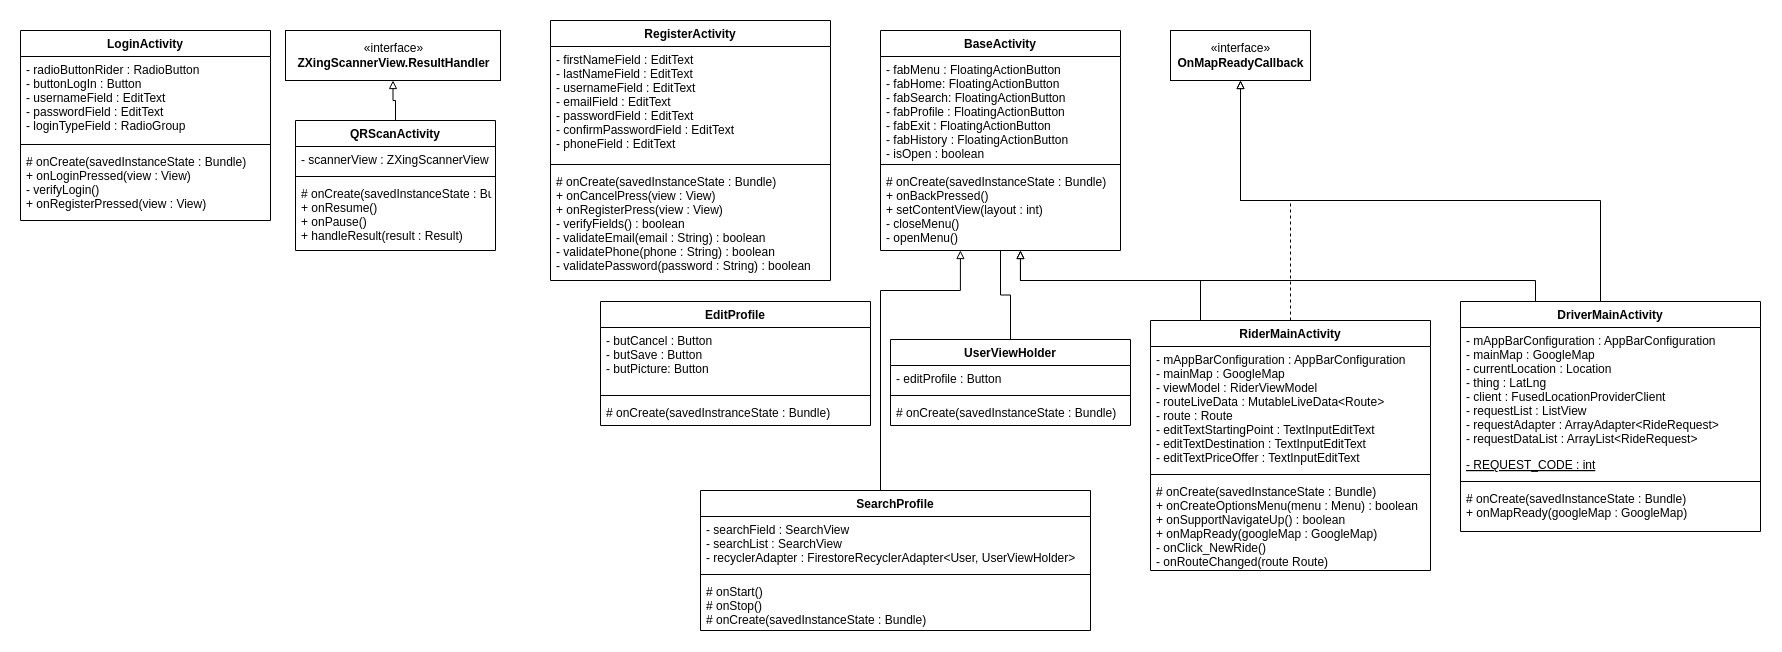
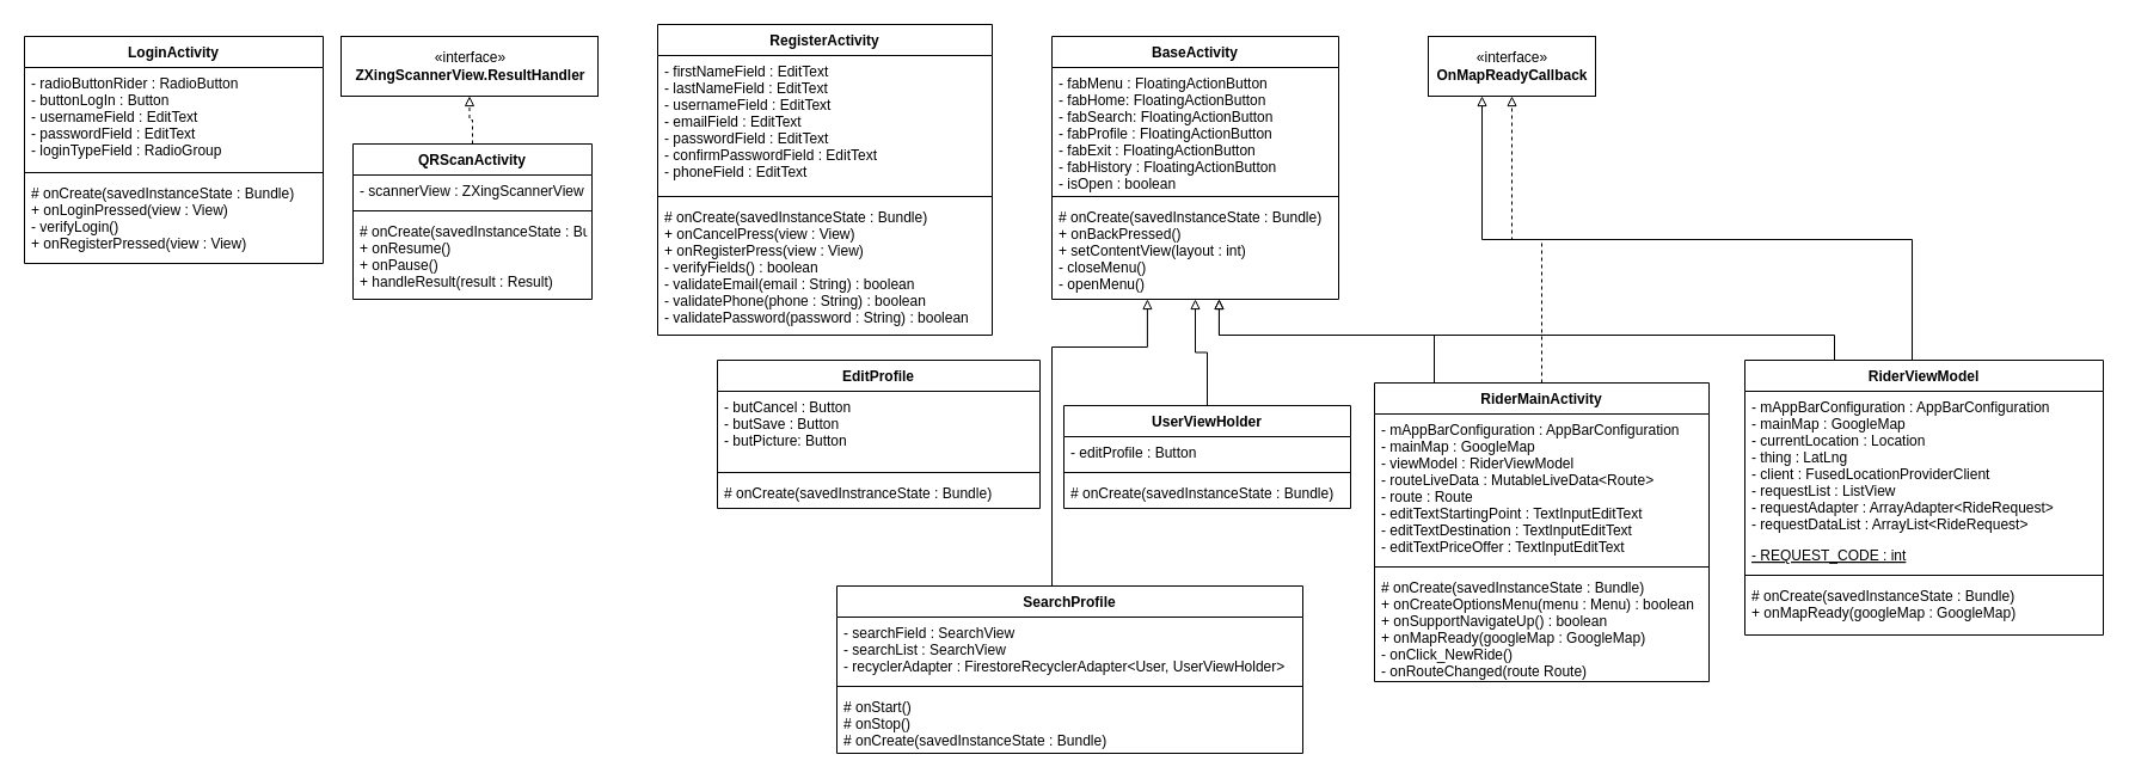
  <mxCell id="0" />
  <mxCell id="1" parent="0" />
  <mxCell id="2" parent="1" style="edgeStyle=orthogonalEdgeStyle;rounded=0;orthogonalLoop=1;jettySize=auto;html=1;exitX=0.5;exitY=0;exitDx=0;exitDy=0;dashed=0;endArrow=block;endFill=0;" target="29" source="4" edge="1"><mxGeometry as="geometry" relative="1"><Array as="points"><mxPoint y="301" x="1600" /><mxPoint y="200" x="1600" /><mxPoint y="200" x="1240" /></Array></mxGeometry></mxCell>
  <mxCell id="3" parent="1" style="edgeStyle=orthogonalEdgeStyle;rounded=0;orthogonalLoop=1;jettySize=auto;html=1;exitX=0.25;exitY=0;exitDx=0;exitDy=0;endArrow=block;endFill=0;" source="4" edge="1"><mxGeometry as="geometry" relative="1"><mxPoint as="targetPoint" y="250" x="1020" /><Array as="points"><mxPoint y="280" x="1535" /><mxPoint y="280" x="1020" /></Array></mxGeometry></mxCell>
- <mxCell id="4" value="DriverMainActivity" parent="1" style="swimlane;fontStyle=1;align=center;verticalAlign=top;childLayout=stackLayout;horizontal=1;startSize=26;horizontalStack=0;resizeParent=1;resizeParentMax=0;resizeLast=0;collapsible=1;marginBottom=0;" vertex="1"><mxGeometry as="geometry" y="301" x="1460" height="230" width="300" /></mxCell>
+ <mxCell id="4" value="RiderViewModel" parent="1" style="swimlane;fontStyle=1;align=center;verticalAlign=top;childLayout=stackLayout;horizontal=1;startSize=26;horizontalStack=0;resizeParent=1;resizeParentMax=0;resizeLast=0;collapsible=1;marginBottom=0;" vertex="1"><mxGeometry as="geometry" y="301" x="1460" height="230" width="300" /></mxCell>
  <mxCell id="5" value="- mAppBarConfiguration : AppBarConfiguration&#10;- mainMap : GoogleMap&#10;- currentLocation : Location&#10;- thing : LatLng&#10;- client : FusedLocationProviderClient&#10;- requestList : ListView&#10;- requestAdapter : ArrayAdapter&lt;RideRequest&gt;&#10;- requestDataList : ArrayList&lt;RideRequest&gt;&#10;&#10;" parent="4" style="text;strokeColor=none;fillColor=none;align=left;verticalAlign=top;spacingLeft=4;spacingRight=4;overflow=hidden;rotatable=0;points=[[0,0.5],[1,0.5]];portConstraint=eastwest;fontStyle=0" vertex="1"><mxGeometry as="geometry" y="26" height="124" width="300" /></mxCell>
  <mxCell id="6" value="- REQUEST_CODE : int" parent="4" style="text;strokeColor=none;fillColor=none;align=left;verticalAlign=top;spacingLeft=4;spacingRight=4;overflow=hidden;rotatable=0;points=[[0,0.5],[1,0.5]];portConstraint=eastwest;fontStyle=4" vertex="1"><mxGeometry as="geometry" y="150" height="26" width="300" /></mxCell>
  <mxCell id="7" value="" parent="4" style="line;strokeWidth=1;fillColor=none;align=left;verticalAlign=middle;spacingTop=-1;spacingLeft=3;spacingRight=3;rotatable=0;labelPosition=right;points=[];portConstraint=eastwest;" vertex="1"><mxGeometry as="geometry" y="176" height="8" width="300" /></mxCell>
  <mxCell id="8" value="# onCreate(savedInstanceState : Bundle)&#10;+ onMapReady(googleMap : GoogleMap)&#10;" parent="4" style="text;strokeColor=none;fillColor=none;align=left;verticalAlign=top;spacingLeft=4;spacingRight=4;overflow=hidden;rotatable=0;points=[[0,0.5],[1,0.5]];portConstraint=eastwest;" vertex="1"><mxGeometry as="geometry" y="184" height="46" width="300" /></mxCell>
  <mxCell id="9" value="LoginActivity" parent="1" style="swimlane;fontStyle=1;align=center;verticalAlign=top;childLayout=stackLayout;horizontal=1;startSize=26;horizontalStack=0;resizeParent=1;resizeParentMax=0;resizeLast=0;collapsible=1;marginBottom=0;" vertex="1"><mxGeometry as="geometry" y="30" x="20" height="190" width="250" /></mxCell>
  <mxCell id="10" value="- radioButtonRider : RadioButton&#10;- buttonLogIn : Button&#10;- usernameField : EditText&#10;- passwordField : EditText&#10;- loginTypeField : RadioGroup&#10;&#10;&#10;&#10;&#10;" parent="9" style="text;strokeColor=none;fillColor=none;align=left;verticalAlign=top;spacingLeft=4;spacingRight=4;overflow=hidden;rotatable=0;points=[[0,0.5],[1,0.5]];portConstraint=eastwest;" vertex="1"><mxGeometry as="geometry" y="26" height="84" width="250" /></mxCell>
  <mxCell id="11" value="" parent="9" style="line;strokeWidth=1;fillColor=none;align=left;verticalAlign=middle;spacingTop=-1;spacingLeft=3;spacingRight=3;rotatable=0;labelPosition=right;points=[];portConstraint=eastwest;" vertex="1"><mxGeometry as="geometry" y="110" height="8" width="250" /></mxCell>
  <mxCell id="12" value="# onCreate(savedInstanceState : Bundle)&#10;+ onLoginPressed(view : View)&#10;- verifyLogin()&#10;+ onRegisterPressed(view : View)&#10;" parent="9" style="text;strokeColor=none;fillColor=none;align=left;verticalAlign=top;spacingLeft=4;spacingRight=4;overflow=hidden;rotatable=0;points=[[0,0.5],[1,0.5]];portConstraint=eastwest;" vertex="1"><mxGeometry as="geometry" y="118" height="72" width="250" /></mxCell>
- <mxCell id="13" parent="1" style="edgeStyle=orthogonalEdgeStyle;rounded=0;orthogonalLoop=1;jettySize=auto;html=1;entryX=0.5;entryY=1;entryDx=0;entryDy=0;dashed=0;endArrow=block;endFill=0;" target="18" source="14" edge="1"><mxGeometry as="geometry" relative="1" /></mxCell>
+ <mxCell id="13" parent="1" style="edgeStyle=orthogonalEdgeStyle;rounded=0;orthogonalLoop=1;jettySize=auto;html=1;entryX=0.5;entryY=1;entryDx=0;entryDy=0;dashed=1;endArrow=block;endFill=0;" target="18" source="14" edge="1"><mxGeometry as="geometry" relative="1" /></mxCell>
  <mxCell id="14" value="QRScanActivity" parent="1" style="swimlane;fontStyle=1;align=center;verticalAlign=top;childLayout=stackLayout;horizontal=1;startSize=26;horizontalStack=0;resizeParent=1;resizeParentMax=0;resizeLast=0;collapsible=1;marginBottom=0;" vertex="1"><mxGeometry as="geometry" y="120" x="295" height="130" width="200" /></mxCell>
  <mxCell id="15" value="- scannerView : ZXingScannerView" parent="14" style="text;strokeColor=none;fillColor=none;align=left;verticalAlign=top;spacingLeft=4;spacingRight=4;overflow=hidden;rotatable=0;points=[[0,0.5],[1,0.5]];portConstraint=eastwest;" vertex="1"><mxGeometry as="geometry" y="26" height="26" width="200" /></mxCell>
  <mxCell id="16" value="" parent="14" style="line;strokeWidth=1;fillColor=none;align=left;verticalAlign=middle;spacingTop=-1;spacingLeft=3;spacingRight=3;rotatable=0;labelPosition=right;points=[];portConstraint=eastwest;" vertex="1"><mxGeometry as="geometry" y="52" height="8" width="200" /></mxCell>
  <mxCell id="17" value="# onCreate(savedInstanceState : Bundle)&#10;+ onResume()&#10;+ onPause()&#10;+ handleResult(result : Result)&#10;" parent="14" style="text;strokeColor=none;fillColor=none;align=left;verticalAlign=top;spacingLeft=4;spacingRight=4;overflow=hidden;rotatable=0;points=[[0,0.5],[1,0.5]];portConstraint=eastwest;" vertex="1"><mxGeometry as="geometry" y="60" height="70" width="200" /></mxCell>
  <mxCell id="18" value="«interface»&lt;br&gt;&lt;b&gt;ZXingScannerView.ResultHandler&lt;/b&gt;" parent="1" style="html=1;" vertex="1"><mxGeometry x="285" y="30" as="geometry" height="50" width="215" /></mxCell>
  <mxCell id="19" value="RegisterActivity" parent="1" style="swimlane;fontStyle=1;align=center;verticalAlign=top;childLayout=stackLayout;horizontal=1;startSize=26;horizontalStack=0;resizeParent=1;resizeParentMax=0;resizeLast=0;collapsible=1;marginBottom=0;" vertex="1"><mxGeometry as="geometry" y="20" x="550" height="260" width="280" /></mxCell>
  <mxCell id="20" value="- firstNameField : EditText&#10;- lastNameField : EditText&#10;- usernameField : EditText&#10;- emailField : EditText&#10;- passwordField : EditText&#10;- confirmPasswordField : EditText&#10;- phoneField : EditText" parent="19" style="text;strokeColor=none;fillColor=none;align=left;verticalAlign=top;spacingLeft=4;spacingRight=4;overflow=hidden;rotatable=0;points=[[0,0.5],[1,0.5]];portConstraint=eastwest;" vertex="1"><mxGeometry as="geometry" y="26" height="114" width="280" /></mxCell>
  <mxCell id="21" value="" parent="19" style="line;strokeWidth=1;fillColor=none;align=left;verticalAlign=middle;spacingTop=-1;spacingLeft=3;spacingRight=3;rotatable=0;labelPosition=right;points=[];portConstraint=eastwest;" vertex="1"><mxGeometry as="geometry" y="140" height="8" width="280" /></mxCell>
  <mxCell id="22" value="# onCreate(savedInstanceState : Bundle)&#10;+ onCancelPress(view : View)&#10;+ onRegisterPress(view : View)&#10;- verifyFields() : boolean&#10;- validateEmail(email : String) : boolean&#10;- validatePhone(phone : String) : boolean&#10;- validatePassword(password : String) : boolean&#10;" parent="19" style="text;strokeColor=none;fillColor=none;align=left;verticalAlign=top;spacingLeft=4;spacingRight=4;overflow=hidden;rotatable=0;points=[[0,0.5],[1,0.5]];portConstraint=eastwest;" vertex="1"><mxGeometry as="geometry" y="148" height="112" width="280" /></mxCell>
  <mxCell id="23" parent="1" style="edgeStyle=orthogonalEdgeStyle;rounded=0;orthogonalLoop=1;jettySize=auto;html=1;entryX=0.5;entryY=1;entryDx=0;entryDy=0;dashed=1;endArrow=block;endFill=0;" target="29" source="25" edge="1"><mxGeometry as="geometry" relative="1" /></mxCell>
  <mxCell id="24" parent="1" style="edgeStyle=orthogonalEdgeStyle;rounded=0;orthogonalLoop=1;jettySize=auto;html=1;exitX=0.25;exitY=0;exitDx=0;exitDy=0;entryX=0.583;entryY=1;entryDx=0;entryDy=0;entryPerimeter=0;endArrow=block;endFill=0;" target="33" source="25" edge="1"><mxGeometry as="geometry" relative="1"><Array as="points"><mxPoint y="280" x="1200" /><mxPoint y="280" x="1020" /></Array></mxGeometry></mxCell>
  <mxCell id="25" value="RiderMainActivity" parent="1" style="swimlane;fontStyle=1;align=center;verticalAlign=top;childLayout=stackLayout;horizontal=1;startSize=26;horizontalStack=0;resizeParent=1;resizeParentMax=0;resizeLast=0;collapsible=1;marginBottom=0;" vertex="1"><mxGeometry as="geometry" y="320" x="1150" height="250" width="280" /></mxCell>
  <mxCell id="26" value="- mAppBarConfiguration : AppBarConfiguration&#10;- mainMap : GoogleMap&#10;- viewModel : RiderViewModel&#10;- routeLiveData : MutableLiveData&lt;Route&gt;&#10;- route : Route&#10;- editTextStartingPoint : TextInputEditText&#10;- editTextDestination : TextInputEditText&#10;- editTextPriceOffer : TextInputEditText&#10;" parent="25" style="text;strokeColor=none;fillColor=none;align=left;verticalAlign=top;spacingLeft=4;spacingRight=4;overflow=hidden;rotatable=0;points=[[0,0.5],[1,0.5]];portConstraint=eastwest;" vertex="1"><mxGeometry as="geometry" y="26" height="124" width="280" /></mxCell>
  <mxCell id="27" value="" parent="25" style="line;strokeWidth=1;fillColor=none;align=left;verticalAlign=middle;spacingTop=-1;spacingLeft=3;spacingRight=3;rotatable=0;labelPosition=right;points=[];portConstraint=eastwest;" vertex="1"><mxGeometry as="geometry" y="150" height="8" width="280" /></mxCell>
  <mxCell id="28" value="# onCreate(savedInstanceState : Bundle)&#10;+ onCreateOptionsMenu(menu : Menu) : boolean&#10;+ onSupportNavigateUp() : boolean&#10;+ onMapReady(googleMap : GoogleMap)&#10;- onClick_NewRide()&#10;- onRouteChanged(route Route)&#10;" parent="25" style="text;strokeColor=none;fillColor=none;align=left;verticalAlign=top;spacingLeft=4;spacingRight=4;overflow=hidden;rotatable=0;points=[[0,0.5],[1,0.5]];portConstraint=eastwest;" vertex="1"><mxGeometry as="geometry" y="158" height="92" width="280" /></mxCell>
- <mxCell id="29" value="«interface»&lt;br&gt;&lt;div&gt;&lt;b&gt;OnMapReadyCallback&lt;/b&gt;&lt;/div&gt;" parent="1" style="html=1;" vertex="1"><mxGeometry as="geometry" y="30" x="1170" height="50" width="140" /></mxCell>
+ <mxCell id="29" value="«interface»&lt;br&gt;&lt;div&gt;&lt;b&gt;OnMapReadyCallback&lt;/b&gt;&lt;/div&gt;" parent="1" style="html=1;" vertex="1"><mxGeometry x="1195" y="30" as="geometry" height="50" width="140" /></mxCell>
  <mxCell id="30" value="BaseActivity&#10;" parent="1" style="swimlane;fontStyle=1;align=center;verticalAlign=top;childLayout=stackLayout;horizontal=1;startSize=26;horizontalStack=0;resizeParent=1;resizeParentMax=0;resizeLast=0;collapsible=1;marginBottom=0;" vertex="1"><mxGeometry as="geometry" y="30" x="880" height="220" width="240" /></mxCell>
  <mxCell id="31" value="- fabMenu : FloatingActionButton&#10;- fabHome: FloatingActionButton&#10;- fabSearch: FloatingActionButton&#10;- fabProfile : FloatingActionButton&#10;- fabExit : FloatingActionButton&#10;- fabHistory : FloatingActionButton&#10;- isOpen : boolean&#10;" parent="30" style="text;strokeColor=none;fillColor=none;align=left;verticalAlign=top;spacingLeft=4;spacingRight=4;overflow=hidden;rotatable=0;points=[[0,0.5],[1,0.5]];portConstraint=eastwest;" vertex="1"><mxGeometry as="geometry" y="26" height="104" width="240" /></mxCell>
  <mxCell id="32" value="" parent="30" style="line;strokeWidth=1;fillColor=none;align=left;verticalAlign=middle;spacingTop=-1;spacingLeft=3;spacingRight=3;rotatable=0;labelPosition=right;points=[];portConstraint=eastwest;" vertex="1"><mxGeometry as="geometry" y="130" height="8" width="240" /></mxCell>
  <mxCell id="33" value="# onCreate(savedInstanceState : Bundle)&#10;+ onBackPressed()&#10;+ setContentView(layout : int)&#10;- closeMenu()&#10;- openMenu()&#10;" parent="30" style="text;strokeColor=none;fillColor=none;align=left;verticalAlign=top;spacingLeft=4;spacingRight=4;overflow=hidden;rotatable=0;points=[[0,0.5],[1,0.5]];portConstraint=eastwest;" vertex="1"><mxGeometry as="geometry" y="138" height="82" width="240" /></mxCell>
  <mxCell id="34" value="EditProfile" parent="1" style="swimlane;fontStyle=1;align=center;verticalAlign=top;childLayout=stackLayout;horizontal=1;startSize=26;horizontalStack=0;resizeParent=1;resizeParentMax=0;resizeLast=0;collapsible=1;marginBottom=0;" vertex="1"><mxGeometry as="geometry" y="301" x="600" height="124" width="270" /></mxCell>
  <mxCell id="35" value="- butCancel : Button&#10;- butSave : Button&#10;- butPicture: Button&#10;" parent="34" style="text;strokeColor=none;fillColor=none;align=left;verticalAlign=top;spacingLeft=4;spacingRight=4;overflow=hidden;rotatable=0;points=[[0,0.5],[1,0.5]];portConstraint=eastwest;" vertex="1"><mxGeometry as="geometry" y="26" height="64" width="270" /></mxCell>
  <mxCell id="36" value="" parent="34" style="line;strokeWidth=1;fillColor=none;align=left;verticalAlign=middle;spacingTop=-1;spacingLeft=3;spacingRight=3;rotatable=0;labelPosition=right;points=[];portConstraint=eastwest;" vertex="1"><mxGeometry as="geometry" y="90" height="8" width="270" /></mxCell>
  <mxCell id="37" value="# onCreate(savedInstranceState : Bundle)&#10;" parent="34" style="text;strokeColor=none;fillColor=none;align=left;verticalAlign=top;spacingLeft=4;spacingRight=4;overflow=hidden;rotatable=0;points=[[0,0.5],[1,0.5]];portConstraint=eastwest;" vertex="1"><mxGeometry as="geometry" y="98" height="26" width="270" /></mxCell>
- <mxCell id="38" parent="1" style="edgeStyle=orthogonalEdgeStyle;rounded=0;orthogonalLoop=1;jettySize=auto;html=1;entryX=0.5;entryY=1;entryDx=0;entryDy=0;endArrow=none;endFill=0;" target="30" source="39" edge="1"><mxGeometry as="geometry" relative="1" /></mxCell>
+ <mxCell id="38" parent="1" style="edgeStyle=orthogonalEdgeStyle;rounded=0;orthogonalLoop=1;jettySize=auto;html=1;entryX=0.5;entryY=1;entryDx=0;entryDy=0;endArrow=block;endFill=0;" target="30" source="39" edge="1"><mxGeometry as="geometry" relative="1" /></mxCell>
  <mxCell id="39" value="UserViewHolder" parent="1" style="swimlane;fontStyle=1;align=center;verticalAlign=top;childLayout=stackLayout;horizontal=1;startSize=26;horizontalStack=0;resizeParent=1;resizeParentMax=0;resizeLast=0;collapsible=1;marginBottom=0;" vertex="1"><mxGeometry as="geometry" y="339" x="890" height="86" width="240" /></mxCell>
  <mxCell id="40" value="- editProfile : Button" parent="39" style="text;strokeColor=none;fillColor=none;align=left;verticalAlign=top;spacingLeft=4;spacingRight=4;overflow=hidden;rotatable=0;points=[[0,0.5],[1,0.5]];portConstraint=eastwest;" vertex="1"><mxGeometry as="geometry" y="26" height="26" width="240" /></mxCell>
  <mxCell id="41" value="" parent="39" style="line;strokeWidth=1;fillColor=none;align=left;verticalAlign=middle;spacingTop=-1;spacingLeft=3;spacingRight=3;rotatable=0;labelPosition=right;points=[];portConstraint=eastwest;" vertex="1"><mxGeometry as="geometry" y="52" height="8" width="240" /></mxCell>
  <mxCell id="42" value="# onCreate(savedInstanceState : Bundle)&#10;" parent="39" style="text;strokeColor=none;fillColor=none;align=left;verticalAlign=top;spacingLeft=4;spacingRight=4;overflow=hidden;rotatable=0;points=[[0,0.5],[1,0.5]];portConstraint=eastwest;" vertex="1"><mxGeometry as="geometry" y="60" height="26" width="240" /></mxCell>
  <mxCell id="43" parent="1" style="edgeStyle=orthogonalEdgeStyle;rounded=0;orthogonalLoop=1;jettySize=auto;html=1;entryX=0.333;entryY=1;entryDx=0;entryDy=0;entryPerimeter=0;endArrow=block;endFill=0;" target="33" source="44" edge="1"><mxGeometry as="geometry" relative="1"><Array as="points"><mxPoint y="290" x="880" /><mxPoint y="290" x="960" /></Array></mxGeometry></mxCell>
  <mxCell id="44" value="SearchProfile" parent="1" style="swimlane;fontStyle=1;align=center;verticalAlign=top;childLayout=stackLayout;horizontal=1;startSize=26;horizontalStack=0;resizeParent=1;resizeParentMax=0;resizeLast=0;collapsible=1;marginBottom=0;" vertex="1"><mxGeometry as="geometry" y="490" x="700" height="140" width="390" /></mxCell>
  <mxCell id="45" value="- searchField : SearchView&#10;- searchList : SearchView&#10;- recyclerAdapter : FirestoreRecyclerAdapter&lt;User, UserViewHolder&gt;&#10;" parent="44" style="text;strokeColor=none;fillColor=none;align=left;verticalAlign=top;spacingLeft=4;spacingRight=4;overflow=hidden;rotatable=0;points=[[0,0.5],[1,0.5]];portConstraint=eastwest;" vertex="1"><mxGeometry as="geometry" y="26" height="54" width="390" /></mxCell>
  <mxCell id="46" value="" parent="44" style="line;strokeWidth=1;fillColor=none;align=left;verticalAlign=middle;spacingTop=-1;spacingLeft=3;spacingRight=3;rotatable=0;labelPosition=right;points=[];portConstraint=eastwest;" vertex="1"><mxGeometry as="geometry" y="80" height="8" width="390" /></mxCell>
  <mxCell id="47" value="# onStart()&#10;# onStop()&#10;# onCreate(savedInstanceState : Bundle)&#10;" parent="44" style="text;strokeColor=none;fillColor=none;align=left;verticalAlign=top;spacingLeft=4;spacingRight=4;overflow=hidden;rotatable=0;points=[[0,0.5],[1,0.5]];portConstraint=eastwest;" vertex="1"><mxGeometry as="geometry" y="88" height="52" width="390" /></mxCell>
